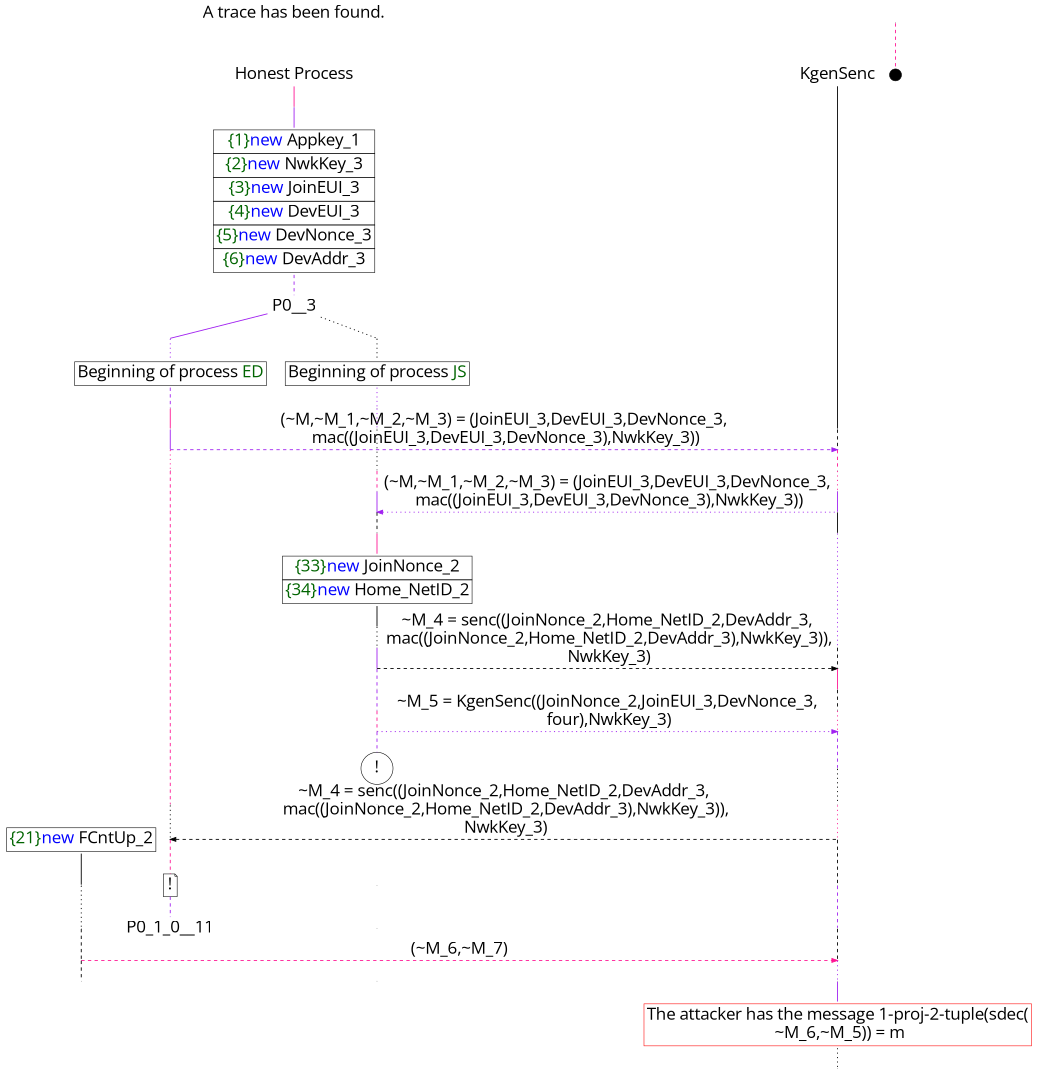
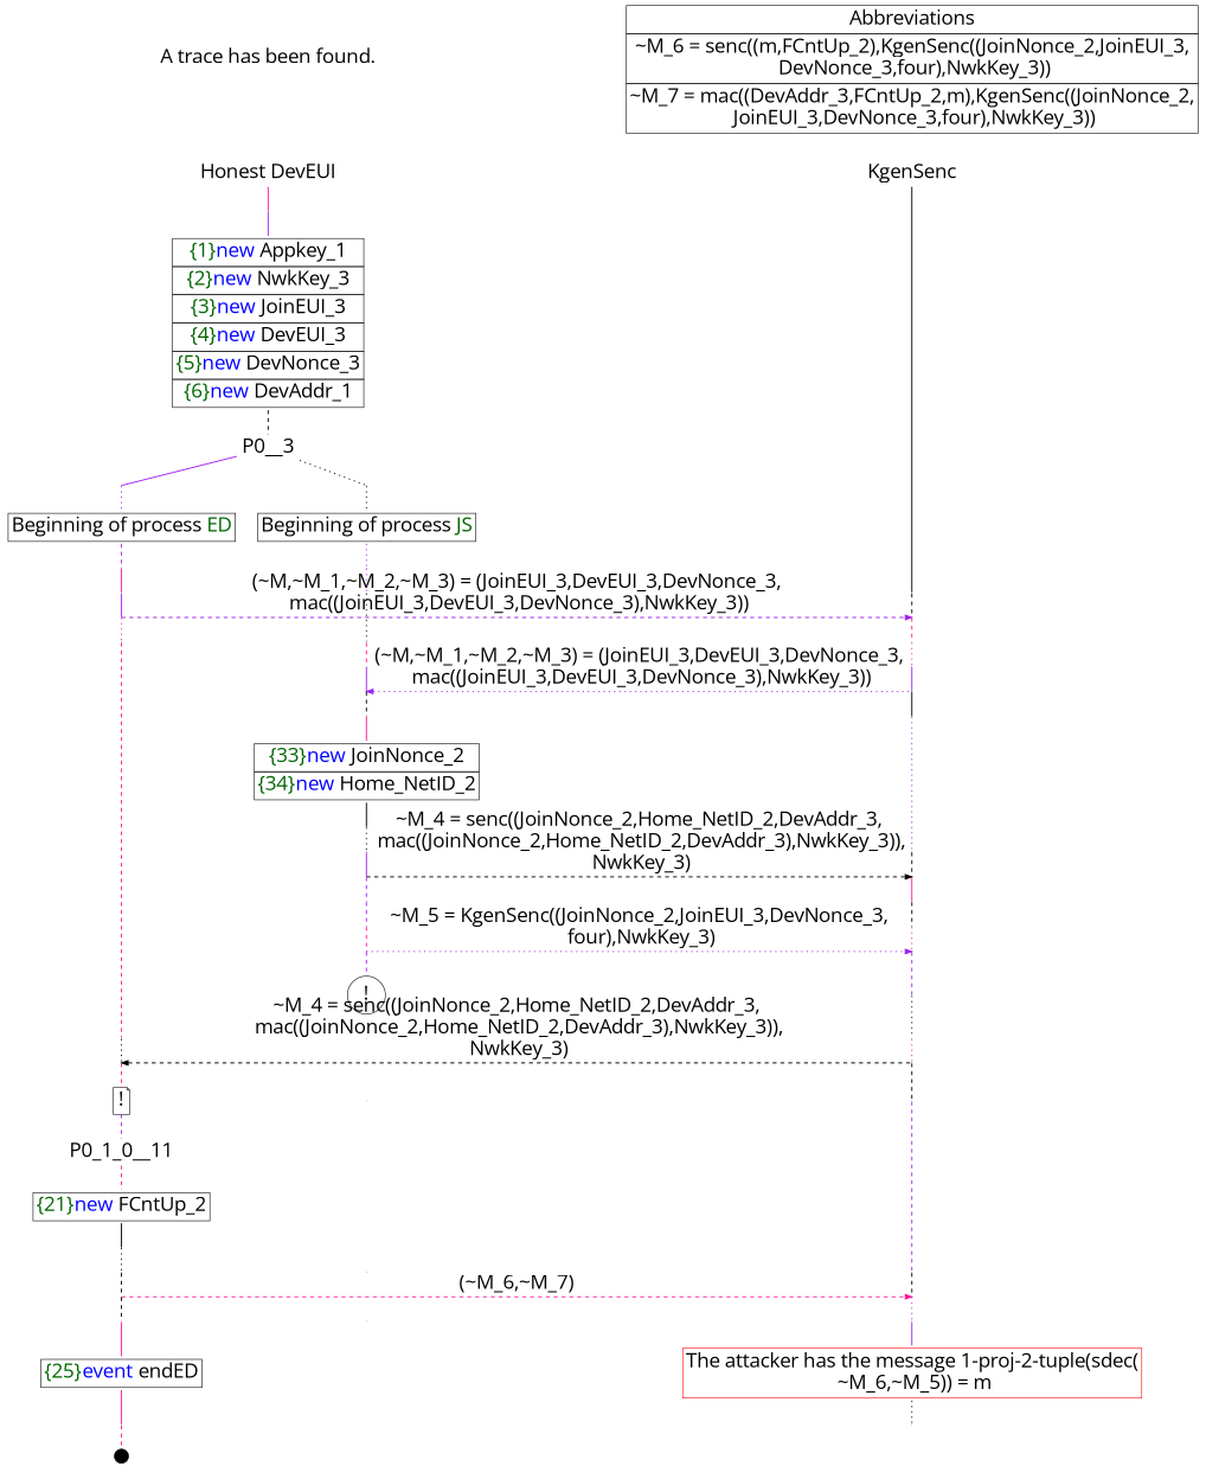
  digraph {
    fontname="Open Sans"
    ordering=out
    node [fontname="Open Sans" fontsize=30 shape=point]
    edge [arrowhead=none color=purple fontname="Open Sans" fontsize=30 penwidth=1.6 style=dashed weight=100]
-   n1 [height=0 label="Honest Process" shape=plaintext width=0]
+   n1 [height=0 label="Honest DevEUI" shape=plaintext width=0]
    n2 [height=0 label=KgenSenc shape=plaintext width=0]
    P0_1__3 [height=0 width=0]
    P0_0__3 [height=0 width=0]
    P0_1__6 [height=0 width=0]
    P0_0__6 [height=0 width=0]
    P__1 [height=0 width=0]
    P0_1__7 [height=0 width=0]
    P__2 [height=0 width=0]
    P0_1__8 [height=0 width=0]
    P0_0__7 [height=0 width=0]
    P__3 [height=0 width=0]
    P0_0__8 [height=0 width=0]
    P__4 [height=0 width=0]
    P0_0__9 [height=0 width=0]
    P__5 [height=0 width=0]
    P0_0__10 [height=0 width=0]
    P__6 [height=0 width=0]
    P0_0__13 [height=0 width=0]
    P__7 [height=0 width=0]
    P0_0__14 [height=0 width=0]
    P__8 [height=0 width=0]
    P0_0__15 [height=0 width=0]
    P__9 [height=0 width=0]
    P0_0__16 [height=0 width=0]
    P__10 [height=0 width=0]
    P0_0__17 [height=0 width=0]
    P__11 [height=0 width=0]
    n29 [height=0 label="!" shape=circle width=0]
    P__12 [height=0 width=0]
    P0_1__9 [height=0 width=0]
    P0_0__19 [height=0 style=invisible width=0]
    P__13 [height=0 width=0]
    P0_1__10 [height=0 width=0]
    P__14 [height=0 width=0]
    n36 [height=0 label="!" shape=note width=0]
    P0_0__20 [height=0 style=invisible width=0]
    P__15 [height=0 width=0]
    P0_1_0__14 [height=0 width=0]
    P0_0__21 [height=0 style=invisible width=0]
    P__16 [height=0 width=0]
    P0_1_0__15 [height=0 width=0]
    P__17 [height=0 width=0]
    P0_1_0__16 [height=0 width=0]
    P0_0__22 [height=0 style=invisible width=0]
    P__18 [height=0 width=0]
    P0__1 [height=0 width=0]
    n48 [height=0 label=<<TABLE BORDER="0" CELLBORDER="1" CELLSPACING="0" CELLPADDING="4"> <TR><TD>Beginning of process <FONT COLOR="darkgreen">ED</FONT></TD></TR></TABLE>> shape=plaintext width=0]
    n49 [height=0 label=<<TABLE BORDER="0" CELLBORDER="1" CELLSPACING="0" CELLPADDING="4"> <TR><TD>Beginning of process <FONT COLOR="darkgreen">JS</FONT></TD></TR></TABLE>> shape=plaintext width=0]
    n50 [height=0 label=<<TABLE BORDER="0" CELLBORDER="1" CELLSPACING="0" CELLPADDING="4"> <TR><TD><FONT COLOR="darkgreen">{33}</FONT><FONT COLOR="blue">new </FONT>JoinNonce_2</TD></TR><TR><TD><FONT COLOR="darkgreen">{34}</FONT><FONT COLOR="blue">new </FONT>Home_NetID_2</TD></TR></TABLE>> shape=plaintext width=0]
    P0_1_0__11 [fixedsize=false height=0 shape=none width=0]
+   n52 [height=0 label=<<TABLE BORDER="0" CELLBORDER="1" CELLSPACING="0" CELLPADDING="4"> <TR><TD><FONT COLOR="darkgreen">{25}</FONT><FONT COLOR="blue">event</FONT> endED</TD></TR></TABLE>> shape=plaintext width=0]
    n53 [color=red height=0 label=<<TABLE BORDER="0" CELLBORDER="1" CELLSPACING="0" CELLPADDING="4"> <TR><TD>The attacker has the message 1-proj-2-tuple(sdec(<br/> ~M_6,~M_5)) = m</TD></TR></TABLE>> shape=plaintext width=0]
    n54 [height=0 label=<A trace has been found.<br/> > shape=plaintext width=0]
-   n55 [height=0 label=<<TABLE BORDER="0" CELLBORDER="1" CELLSPACING="0" CELLPADDING="4"> <TR><TD><FONT COLOR="darkgreen">{1}</FONT><FONT COLOR="blue">new </FONT>Appkey_1</TD></TR><TR><TD><FONT COLOR="darkgreen">{2}</FONT><FONT COLOR="blue">new </FONT>NwkKey_3</TD></TR><TR><TD><FONT COLOR="darkgreen">{3}</FONT><FONT COLOR="blue">new </FONT>JoinEUI_3</TD></TR><TR><TD><FONT COLOR="darkgreen">{4}</FONT><FONT COLOR="blue">new </FONT>DevEUI_3</TD></TR><TR><TD><FONT COLOR="darkgreen">{5}</FONT><FONT COLOR="blue">new </FONT>DevNonce_3</TD></TR><TR><TD><FONT COLOR="darkgreen">{6}</FONT><FONT COLOR="blue">new </FONT>DevAddr_3</TD></TR></TABLE>> shape=plaintext width=0]
+   n55 [height=0 label=<<TABLE BORDER="0" CELLBORDER="1" CELLSPACING="0" CELLPADDING="4"> <TR><TD><FONT COLOR="darkgreen">{1}</FONT><FONT COLOR="blue">new </FONT>Appkey_1</TD></TR><TR><TD><FONT COLOR="darkgreen">{2}</FONT><FONT COLOR="blue">new </FONT>NwkKey_3</TD></TR><TR><TD><FONT COLOR="darkgreen">{3}</FONT><FONT COLOR="blue">new </FONT>JoinEUI_3</TD></TR><TR><TD><FONT COLOR="darkgreen">{4}</FONT><FONT COLOR="blue">new </FONT>DevEUI_3</TD></TR><TR><TD><FONT COLOR="darkgreen">{5}</FONT><FONT COLOR="blue">new </FONT>DevNonce_3</TD></TR><TR><TD><FONT COLOR="darkgreen">{6}</FONT><FONT COLOR="blue">new </FONT>DevAddr_1</TD></TR></TABLE>> shape=plaintext width=0]
    P0__3 [fixedsize=false height=0 shape=none width=0]
    P0_1__5 [height=0 width=0]
    P0_0__5 [height=0 width=0]
    P0_0__12 [height=0 width=0]
    n60 [height=0 label=<<TABLE BORDER="0" CELLBORDER="1" CELLSPACING="0" CELLPADDING="4"> <TR><TD><FONT COLOR="darkgreen">{21}</FONT><FONT COLOR="blue">new </FONT>FCntUp_2</TD></TR></TABLE>> shape=plaintext width=0]
    P0_1_0__13 [height=0 width=0]
    P0_1_0__18 [height=0 width=0]
    P__20 [height=0 width=0]
    P0_1_0__19 [height=0.3 width=0.3]
+   n65 [height=0 label=<<TABLE BORDER="0" CELLBORDER="1" CELLSPACING="0" CELLPADDING="4"><TR> <TD> Abbreviations </TD></TR><TR><TD>~M_6 = senc((m,FCntUp_2),KgenSenc((JoinNonce_2,JoinEUI_3,<br/> DevNonce_3,four),NwkKey_3))</TD></TR><TR><TD>~M_7 = mac((DevAddr_3,FCntUp_2,m),KgenSenc((JoinNonce_2,<br/> JoinEUI_3,DevNonce_3,four),NwkKey_3))</TD></TR></TABLE>> shape=plaintext width=0]
    subgraph sub_1 {
      rank=same
      n1
      n2
    }
    subgraph sub_2 {
      rank=same
      P0_1__3
      P0_0__3
    }
    subgraph sub_3 {
      rank=same
      P0_1__6
      P0_0__6
      P__1
    }
    subgraph sub_4 {
      rank=same
      P0_1__7
      P__2
    }
    subgraph sub_5 {
      rank=same
      P0_1__8
      P0_0__7
      P__3
    }
    subgraph sub_6 {
      rank=same
      P0_0__8
      P__4
    }
    subgraph sub_7 {
      rank=same
      P0_0__9
      P__5
    }
    subgraph sub_8 {
      rank=same
      P0_0__10
      P__6
    }
    subgraph sub_9 {
      rank=same
      P0_0__13
      P__7
    }
    subgraph sub_10 {
      rank=same
      P0_0__14
      P__8
    }
    subgraph sub_11 {
      rank=same
      P0_0__15
      P__9
    }
    subgraph sub_12 {
      rank=same
      P0_0__16
      P__10
    }
    subgraph sub_13 {
      rank=same
      P0_0__17
      P__11
    }
    subgraph sub_14 {
      rank=same
      n29
      P__12
    }
    subgraph sub_15 {
      rank=same
      P0_1__9
      P0_0__19
      P__13
    }
    subgraph sub_16 {
      rank=same
      P0_1__10
      P__14
    }
    subgraph sub_17 {
      rank=same
      n36
      P0_0__20
      P__15
    }
    subgraph sub_18 {
      rank=same
      P0_1_0__14
      P0_0__21
      P__16
    }
    subgraph sub_19 {
      rank=same
      P0_1_0__15
      P__17
    }
    subgraph sub_20 {
      rank=same
      P0_1_0__16
      P0_0__22
      P__18
    }
    n1 -> P0__1 [color=deeppink style=solid]
    n2 -> P__1 [color=black style=solid]
    P0_1__3 -> n48 [style=dotted]
    P0_0__3 -> n49 [color=black style=dotted]
    P0_1__6 -> P0_1__7 [style=solid]
    P0_0__6 -> P0_0__7 [color=black style=dotted]
    P__1 -> P__2 [color=black]
    P0_1__7 -> P__2 [arrowhead=normal label=<(~M,~M_1,~M_2,~M_3) = (JoinEUI_3,DevEUI_3,DevNonce_3,<br/> mac((JoinEUI_3,DevEUI_3,DevNonce_3),NwkKey_3))> weight=""]
    P0_1__7 -> P0_1__8 [color=deeppink style=dotted]
    P__2 -> P__3 [color=deeppink]
    P0_1__8 -> P0_1__9 [color=deeppink]
    P0_0__7 -> P0_0__8 [color=deeppink]
    P__3 -> P__4 [color=deeppink style=dotted]
    P0_0__8 -> P0_0__9 [style=solid]
    P__4 -> P__5 [style=solid]
    P0_0__9 -> P__5 [arrowhead=normal dir=back label=<(~M,~M_1,~M_2,~M_3) = (JoinEUI_3,DevEUI_3,DevNonce_3,<br/> mac((JoinEUI_3,DevEUI_3,DevNonce_3),NwkKey_3))> style=dotted weight=""]
    P0_0__9 -> P0_0__10 [color=black]
    P__5 -> P__6 [color=black style=solid]
    P0_0__10 -> n50 [color=deeppink style=solid]
    P__6 -> P__7 [style=dotted]
    P0_0__13 -> P0_0__14 [style=solid]
    P__7 -> P__8 [color=black]
    P0_0__14 -> P__8 [arrowhead=normal color=black label=<~M_4 = senc((JoinNonce_2,Home_NetID_2,DevAddr_3,<br/> mac((JoinNonce_2,Home_NetID_2,DevAddr_3),NwkKey_3)),<br/> NwkKey_3)> weight=""]
    P0_0__14 -> P0_0__15
    P__8 -> P__9 [color=deeppink style=solid]
    P0_0__15 -> P0_0__16
    P__9 -> P__10 [color=black]
    P0_0__16 -> P0_0__17 [color=deeppink]
    P__10 -> P__11 [color=deeppink style=dotted]
    P0_0__17 -> P__11 [arrowhead=normal label=<~M_5 = KgenSenc((JoinNonce_2,JoinEUI_3,DevNonce_3,<br/> four),NwkKey_3)> style=dotted weight=""]
    P0_0__17 -> n29
    P__11 -> P__12
    n29 -> P0_0__19 [style=invisible color=""]
    P__12 -> P__13 [color=black style=dotted]
    P0_1__9 -> P0_1__10 [color=black style=dotted]
    P0_0__19 -> P0_0__20 [style=invisible color=""]
    P__13 -> P__14 [color=deeppink style=dotted]
    P0_1__10 -> P__14 [arrowhead=normal color=black dir=back label=<~M_4 = senc((JoinNonce_2,Home_NetID_2,DevAddr_3,<br/> mac((JoinNonce_2,Home_NetID_2,DevAddr_3),NwkKey_3)),<br/> NwkKey_3)> weight=""]
    P0_1__10 -> n36 [color=deeppink]
    P__14 -> P__15 [color=black]
    n36 -> P0_1_0__11
    P0_0__20 -> P0_0__21 [style=invisible color=""]
    P__15 -> P__16
    P0_1_0__14 -> P0_1_0__15 [color=black]
    P0_0__21 -> P0_0__22 [style=invisible color=""]
    P__16 -> P__17 [color=black]
    P0_1_0__15 -> P__17 [arrowhead=normal color=deeppink label=<(~M_6,~M_7)> weight=""]
    P0_1_0__15 -> P0_1_0__16 [color=black]
    P__17 -> P__18 [style=dotted]
+   P0_1_0__16 -> n52 [color=deeppink style=solid]
    P__18 -> n53 [style=solid]
    P0__1 -> n55 [style=solid]
    n48 -> P0_1__5
    n49 -> P0_0__5 [style=dotted]
    n50 -> P0_0__12 [color=black style=solid]
+   P0_1_0__11 -> n60 [color=deeppink]
+   n52 -> P0_1_0__18 [color=deeppink style=solid]
    n53 -> P__20 [color=black style=dotted]
    n54 -> n1 [style=invisible color=""]
-   n55 -> P0__3
+   n55 -> P0__3 [color=black]
    P0__3 -> P0_1__3 [style=solid weight=""]
    P0__3 -> P0_0__3 [color=black style=dotted weight=""]
    P0_1__5 -> P0_1__6 [color=deeppink style=solid]
    P0_0__5 -> P0_0__6 [style=dotted]
    P0_0__12 -> P0_0__13 [color=black style=dotted]
    n60 -> P0_1_0__13 [color=black style=solid]
    P0_1_0__13 -> P0_1_0__14 [color=black style=dotted]
    P0_1_0__18 -> P0_1_0__19 [color=deeppink]
+   n65 -> n2 [style=invisible color=""]
  }
